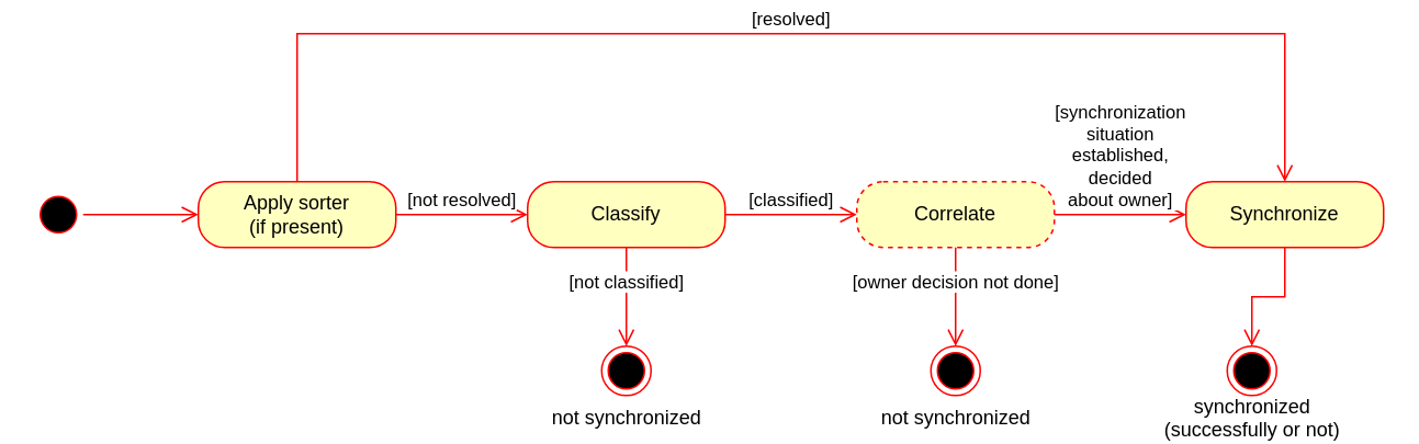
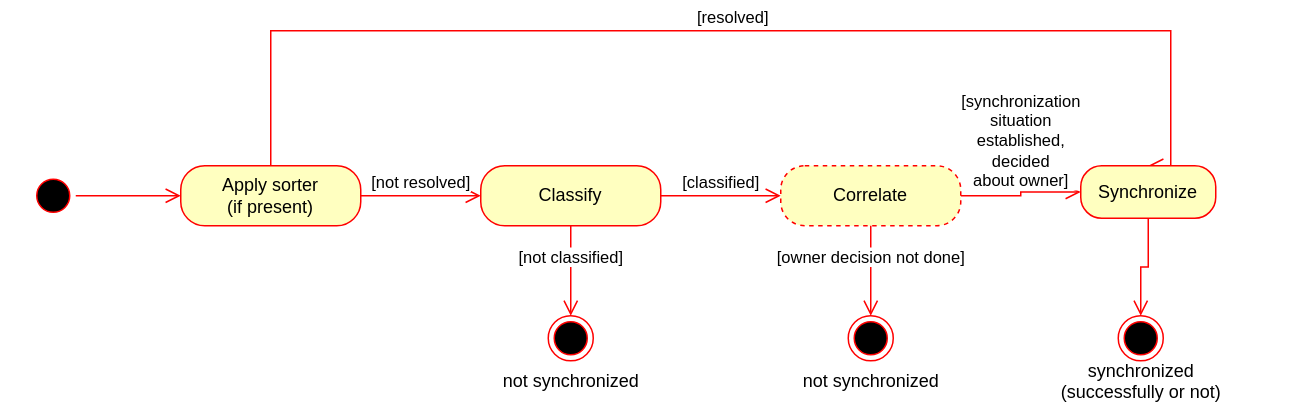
  <mxCell id="0" />
  <mxCell id="1" parent="0" />
  <mxCell id="2" value="" style="ellipse;html=1;shape=startState;fillColor=#000000;strokeColor=#ff0000;" vertex="1" parent="1"><mxGeometry x="20" y="115" width="30" height="30" as="geometry" /></mxCell>
  <mxCell id="3" value="" style="edgeStyle=orthogonalEdgeStyle;html=1;verticalAlign=bottom;endArrow=open;endSize=8;strokeColor=#ff0000;rounded=0;entryX=0;entryY=0.5;entryDx=0;entryDy=0;" edge="1" source="2" parent="1" target="5"><mxGeometry relative="1" as="geometry"><mxPoint x="200" y="130" as="targetPoint" /></mxGeometry></mxCell>
  <mxCell id="4" value="[resolved]" style="edgeStyle=orthogonalEdgeStyle;rounded=0;orthogonalLoop=1;jettySize=auto;html=1;entryX=0.5;entryY=0;entryDx=0;entryDy=0;verticalAlign=bottom;strokeColor=#ff0000;endArrow=open;endSize=8;" edge="1" parent="1" source="5" target="13"><mxGeometry relative="1" as="geometry"><mxPoint x="180" y="230" as="targetPoint" /><Array as="points"><mxPoint x="180" y="20" /><mxPoint x="780" y="20" /></Array></mxGeometry></mxCell>
  <mxCell id="5" value="Apply sorter&lt;br&gt;(if present)" style="rounded=1;whiteSpace=wrap;html=1;arcSize=40;fontColor=#000000;fillColor=#ffffc0;strokeColor=#ff0000;" vertex="1" parent="1"><mxGeometry x="120" y="110" width="120" height="40" as="geometry" /></mxCell>
  <mxCell id="6" value="[not resolved]" style="edgeStyle=orthogonalEdgeStyle;html=1;verticalAlign=bottom;endArrow=open;endSize=8;strokeColor=#ff0000;rounded=0;entryX=0;entryY=0.5;entryDx=0;entryDy=0;" edge="1" source="5" parent="1" target="8"><mxGeometry relative="1" as="geometry"><mxPoint x="320" y="130" as="targetPoint" /></mxGeometry></mxCell>
  <mxCell id="7" value="[classified]" style="edgeStyle=orthogonalEdgeStyle;rounded=0;orthogonalLoop=1;jettySize=auto;html=1;exitX=1;exitY=0.5;exitDx=0;exitDy=0;entryX=0;entryY=0.5;entryDx=0;entryDy=0;verticalAlign=bottom;strokeColor=#ff0000;endArrow=open;endSize=8;" edge="1" parent="1" source="8" target="10"><mxGeometry relative="1" as="geometry" /></mxCell>
  <mxCell id="8" value="Classify" style="rounded=1;whiteSpace=wrap;html=1;arcSize=40;fontColor=#000000;fillColor=#ffffc0;strokeColor=#ff0000;" vertex="1" parent="1"><mxGeometry x="320" y="110" width="120" height="40" as="geometry" /></mxCell>
  <mxCell id="9" value="[synchronization&lt;br&gt;situation&lt;br&gt;established, &lt;br&gt;decided&lt;br&gt;about owner]" style="edgeStyle=orthogonalEdgeStyle;rounded=0;orthogonalLoop=1;jettySize=auto;html=1;exitX=1;exitY=0.5;exitDx=0;exitDy=0;entryX=0;entryY=0.5;entryDx=0;entryDy=0;verticalAlign=bottom;strokeColor=#ff0000;endArrow=open;endSize=8;" edge="1" parent="1" source="10" target="13"><mxGeometry relative="1" as="geometry" /></mxCell>
  <mxCell id="10" value="Correlate" style="rounded=1;whiteSpace=wrap;html=1;arcSize=40;fontColor=#000000;fillColor=#ffffc0;strokeColor=#ff0000;dashed=1;" vertex="1" parent="1"><mxGeometry x="520" y="110" width="120" height="40" as="geometry" /></mxCell>
  <mxCell id="11" value="[owner decision not done]" style="edgeStyle=orthogonalEdgeStyle;html=1;verticalAlign=bottom;endArrow=open;endSize=8;strokeColor=#ff0000;rounded=0;" edge="1" source="10" parent="1"><mxGeometry relative="1" as="geometry"><mxPoint x="580" y="210" as="targetPoint" /></mxGeometry></mxCell>
  <mxCell id="12" style="edgeStyle=orthogonalEdgeStyle;rounded=0;orthogonalLoop=1;jettySize=auto;html=1;exitX=0.5;exitY=1;exitDx=0;exitDy=0;entryX=0.5;entryY=0;entryDx=0;entryDy=0;verticalAlign=bottom;strokeColor=#ff0000;endArrow=open;endSize=8;" edge="1" parent="1" source="13" target="17"><mxGeometry relative="1" as="geometry" /></mxCell>
- <mxCell id="13" value="Synchronize" style="rounded=1;whiteSpace=wrap;html=1;arcSize=40;fontColor=#000000;fillColor=#ffffc0;strokeColor=#ff0000;" vertex="1" parent="1"><mxGeometry x="720" y="110" width="120" height="40" as="geometry" /></mxCell>
+ <mxCell id="13" value="Synchronize" style="rounded=1;whiteSpace=wrap;html=1;arcSize=40;fontColor=#000000;fillColor=#ffffc0;strokeColor=#ff0000;" vertex="1" parent="1"><mxGeometry x="720" y="110" width="90" height="35" as="geometry" /></mxCell>
  <mxCell id="14" value="[not classified]" style="edgeStyle=orthogonalEdgeStyle;html=1;verticalAlign=bottom;endArrow=open;endSize=8;strokeColor=#ff0000;rounded=0;exitX=0.5;exitY=1;exitDx=0;exitDy=0;entryX=0.5;entryY=0;entryDx=0;entryDy=0;" edge="1" parent="1" source="8" target="15"><mxGeometry relative="1" as="geometry"><mxPoint x="380" y="210" as="targetPoint" /><mxPoint x="379.5" y="160" as="sourcePoint" /></mxGeometry></mxCell>
  <mxCell id="15" value="&lt;br&gt;&lt;br&gt;&lt;br&gt;&lt;br&gt;not synchronized" style="ellipse;html=1;shape=endState;fillColor=#000000;strokeColor=#ff0000;" vertex="1" parent="1"><mxGeometry x="365" y="210" width="30" height="30" as="geometry" /></mxCell>
  <mxCell id="16" value="&lt;br&gt;&lt;br&gt;&lt;br&gt;&lt;br&gt;not synchronized" style="ellipse;html=1;shape=endState;fillColor=#000000;strokeColor=#ff0000;" vertex="1" parent="1"><mxGeometry x="565" y="210" width="30" height="30" as="geometry" /></mxCell>
  <mxCell id="17" value="&lt;br&gt;&lt;br&gt;&lt;br&gt;&lt;br&gt;synchronized&lt;br&gt;(successfully or not)" style="ellipse;html=1;shape=endState;fillColor=#000000;strokeColor=#ff0000;" vertex="1" parent="1"><mxGeometry x="745" y="210" width="30" height="30" as="geometry" /></mxCell>
